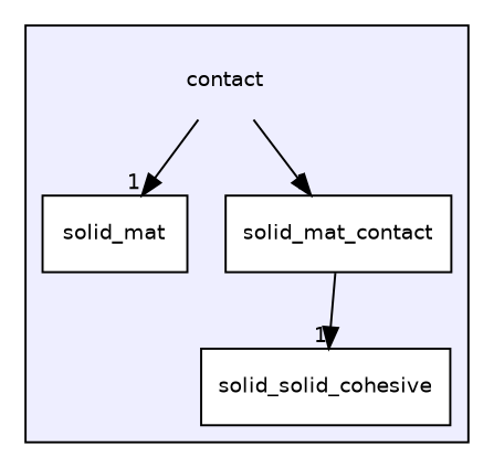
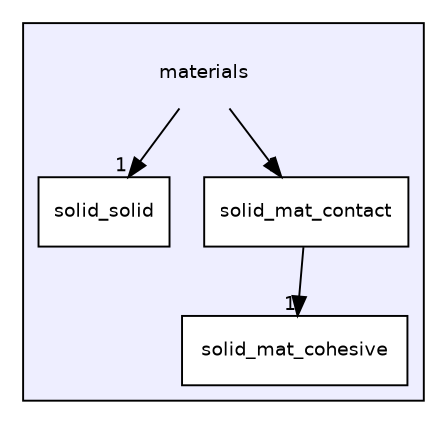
  digraph {
    compound=true
    node [fontname=Helvetica fontsize=10 shape=box fillcolor=white style=filled]
    edge [headlabel=1 labeldistance=1.5 labelfontname=Helvetica labelfontsize=10]
-   n1 [label=contact shape=plaintext fillcolor="" style=""]
-   n2 [label=solid_mat]
-   n3 [label=solid_solid_cohesive]
+   n1 [label=materials shape=plaintext fillcolor="" style=""]
+   n2 [label=solid_solid]
+   n3 [label=solid_mat_cohesive]
    n4 [label=solid_mat_contact]
    subgraph cluster_1 {
      bgcolor="#eeeeff"
      pencolor=black
      n1
      n2
      n3
      n4
    }
    n1 -> n2
    n1 -> n4
    n4 -> n3
  }
